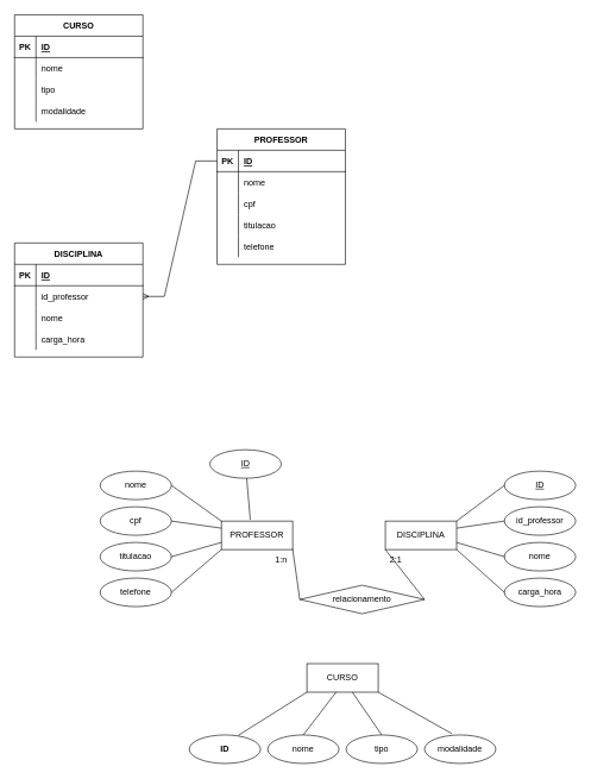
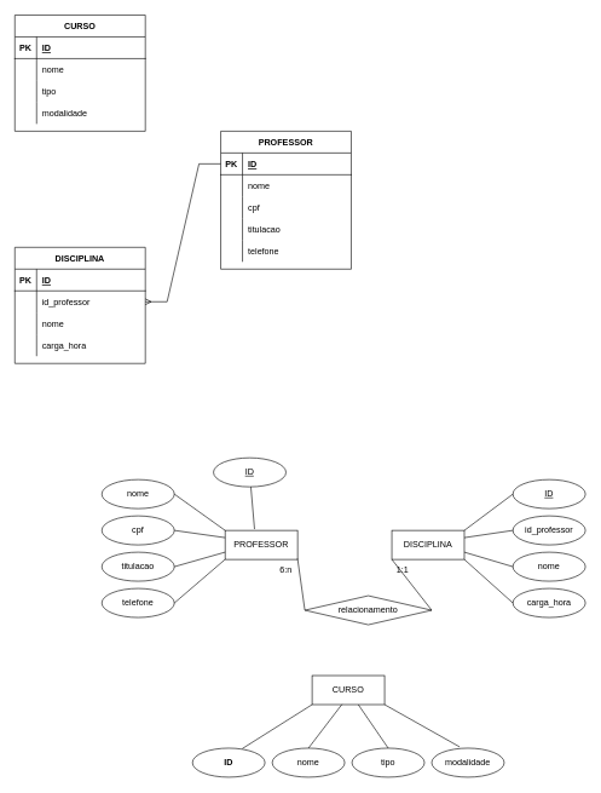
  <mxCell id="0" />
  <mxCell id="1" parent="0" />
  <mxCell id="2" value="telefone" style="shape=partialRectangle;connectable=0;fillColor=none;top=0;left=0;bottom=0;right=0;align=left;spacingLeft=6;overflow=hidden;strokeColor=default;fontFamily=Helvetica;fontSize=12;fontColor=default;startSize=30;container=0;" vertex="1" parent="1"><mxGeometry x="334" y="330" width="150" height="30" as="geometry"><mxRectangle width="150" height="30" as="alternateBounds" /></mxGeometry></mxCell>
  <mxCell id="3" value="CURSO" style="shape=table;startSize=30;container=1;collapsible=1;childLayout=tableLayout;fixedRows=1;rowLines=0;fontStyle=1;align=center;resizeLast=1;" vertex="1" parent="1"><mxGeometry x="20" y="20" width="180" height="160" as="geometry" /></mxCell>
  <mxCell id="4" value="" style="shape=tableRow;horizontal=0;startSize=0;swimlaneHead=0;swimlaneBody=0;fillColor=none;collapsible=0;dropTarget=0;points=[[0,0.5],[1,0.5]];portConstraint=eastwest;top=0;left=0;right=0;bottom=1;" vertex="1" parent="3"><mxGeometry y="30" width="180" height="30" as="geometry" /></mxCell>
  <mxCell id="5" value="PK" style="shape=partialRectangle;connectable=0;fillColor=none;top=0;left=0;bottom=0;right=0;fontStyle=1;overflow=hidden;" vertex="1" parent="4"><mxGeometry width="30" height="30" as="geometry"><mxRectangle width="30" height="30" as="alternateBounds" /></mxGeometry></mxCell>
  <mxCell id="6" value="ID" style="shape=partialRectangle;connectable=0;fillColor=none;top=0;left=0;bottom=0;right=0;align=left;spacingLeft=6;fontStyle=5;overflow=hidden;" vertex="1" parent="4"><mxGeometry x="30" width="150" height="30" as="geometry"><mxRectangle width="150" height="30" as="alternateBounds" /></mxGeometry></mxCell>
  <mxCell id="7" value="" style="shape=tableRow;horizontal=0;startSize=0;swimlaneHead=0;swimlaneBody=0;fillColor=none;collapsible=0;dropTarget=0;points=[[0,0.5],[1,0.5]];portConstraint=eastwest;top=0;left=0;right=0;bottom=0;" vertex="1" parent="3"><mxGeometry y="60" width="180" height="30" as="geometry" /></mxCell>
  <mxCell id="8" value="" style="shape=partialRectangle;connectable=0;fillColor=none;top=0;left=0;bottom=0;right=0;editable=1;overflow=hidden;" vertex="1" parent="7"><mxGeometry width="30" height="30" as="geometry"><mxRectangle width="30" height="30" as="alternateBounds" /></mxGeometry></mxCell>
  <mxCell id="9" value="nome" style="shape=partialRectangle;connectable=0;fillColor=none;top=0;left=0;bottom=0;right=0;align=left;spacingLeft=6;overflow=hidden;" vertex="1" parent="7"><mxGeometry x="30" width="150" height="30" as="geometry"><mxRectangle width="150" height="30" as="alternateBounds" /></mxGeometry></mxCell>
  <mxCell id="10" value="" style="shape=tableRow;horizontal=0;startSize=0;swimlaneHead=0;swimlaneBody=0;fillColor=none;collapsible=0;dropTarget=0;points=[[0,0.5],[1,0.5]];portConstraint=eastwest;top=0;left=0;right=0;bottom=0;" vertex="1" parent="3"><mxGeometry y="90" width="180" height="30" as="geometry" /></mxCell>
  <mxCell id="11" value="" style="shape=partialRectangle;connectable=0;fillColor=none;top=0;left=0;bottom=0;right=0;editable=1;overflow=hidden;" vertex="1" parent="10"><mxGeometry width="30" height="30" as="geometry"><mxRectangle width="30" height="30" as="alternateBounds" /></mxGeometry></mxCell>
  <mxCell id="12" value="tipo" style="shape=partialRectangle;connectable=0;fillColor=none;top=0;left=0;bottom=0;right=0;align=left;spacingLeft=6;overflow=hidden;" vertex="1" parent="10"><mxGeometry x="30" width="150" height="30" as="geometry"><mxRectangle width="150" height="30" as="alternateBounds" /></mxGeometry></mxCell>
  <mxCell id="13" value="" style="shape=tableRow;horizontal=0;startSize=0;swimlaneHead=0;swimlaneBody=0;fillColor=none;collapsible=0;dropTarget=0;points=[[0,0.5],[1,0.5]];portConstraint=eastwest;top=0;left=0;right=0;bottom=0;" vertex="1" parent="3"><mxGeometry y="120" width="180" height="30" as="geometry" /></mxCell>
  <mxCell id="14" value="" style="shape=partialRectangle;connectable=0;fillColor=none;top=0;left=0;bottom=0;right=0;editable=1;overflow=hidden;" vertex="1" parent="13"><mxGeometry width="30" height="30" as="geometry"><mxRectangle width="30" height="30" as="alternateBounds" /></mxGeometry></mxCell>
  <mxCell id="15" value="modalidade" style="shape=partialRectangle;connectable=0;fillColor=none;top=0;left=0;bottom=0;right=0;align=left;spacingLeft=6;overflow=hidden;" vertex="1" parent="13"><mxGeometry x="30" width="150" height="30" as="geometry"><mxRectangle width="150" height="30" as="alternateBounds" /></mxGeometry></mxCell>
  <mxCell id="16" value="DISCIPLINA" style="shape=table;startSize=30;container=1;collapsible=1;childLayout=tableLayout;fixedRows=1;rowLines=0;fontStyle=1;align=center;resizeLast=1;" vertex="1" parent="1"><mxGeometry x="20" y="340" width="180" height="160" as="geometry" /></mxCell>
  <mxCell id="17" value="" style="shape=tableRow;horizontal=0;startSize=0;swimlaneHead=0;swimlaneBody=0;fillColor=none;collapsible=0;dropTarget=0;points=[[0,0.5],[1,0.5]];portConstraint=eastwest;top=0;left=0;right=0;bottom=1;" vertex="1" parent="16"><mxGeometry y="30" width="180" height="30" as="geometry" /></mxCell>
  <mxCell id="18" value="PK" style="shape=partialRectangle;connectable=0;fillColor=none;top=0;left=0;bottom=0;right=0;fontStyle=1;overflow=hidden;" vertex="1" parent="17"><mxGeometry width="30" height="30" as="geometry"><mxRectangle width="30" height="30" as="alternateBounds" /></mxGeometry></mxCell>
  <mxCell id="19" value="ID" style="shape=partialRectangle;connectable=0;fillColor=none;top=0;left=0;bottom=0;right=0;align=left;spacingLeft=6;fontStyle=5;overflow=hidden;" vertex="1" parent="17"><mxGeometry x="30" width="150" height="30" as="geometry"><mxRectangle width="150" height="30" as="alternateBounds" /></mxGeometry></mxCell>
  <mxCell id="20" value="" style="shape=tableRow;horizontal=0;startSize=0;swimlaneHead=0;swimlaneBody=0;fillColor=none;collapsible=0;dropTarget=0;points=[[0,0.5],[1,0.5]];portConstraint=eastwest;top=0;left=0;right=0;bottom=0;" vertex="1" parent="16"><mxGeometry y="60" width="180" height="30" as="geometry" /></mxCell>
  <mxCell id="21" value="" style="shape=partialRectangle;connectable=0;fillColor=none;top=0;left=0;bottom=0;right=0;editable=1;overflow=hidden;" vertex="1" parent="20"><mxGeometry width="30" height="30" as="geometry"><mxRectangle width="30" height="30" as="alternateBounds" /></mxGeometry></mxCell>
  <mxCell id="22" value="id_professor" style="shape=partialRectangle;connectable=0;fillColor=none;top=0;left=0;bottom=0;right=0;align=left;spacingLeft=6;overflow=hidden;" vertex="1" parent="20"><mxGeometry x="30" width="150" height="30" as="geometry"><mxRectangle width="150" height="30" as="alternateBounds" /></mxGeometry></mxCell>
  <mxCell id="23" value="" style="shape=tableRow;horizontal=0;startSize=0;swimlaneHead=0;swimlaneBody=0;fillColor=none;collapsible=0;dropTarget=0;points=[[0,0.5],[1,0.5]];portConstraint=eastwest;top=0;left=0;right=0;bottom=0;" vertex="1" parent="16"><mxGeometry y="90" width="180" height="30" as="geometry" /></mxCell>
  <mxCell id="24" value="" style="shape=partialRectangle;connectable=0;fillColor=none;top=0;left=0;bottom=0;right=0;editable=1;overflow=hidden;" vertex="1" parent="23"><mxGeometry width="30" height="30" as="geometry"><mxRectangle width="30" height="30" as="alternateBounds" /></mxGeometry></mxCell>
  <mxCell id="25" value="nome" style="shape=partialRectangle;connectable=0;fillColor=none;top=0;left=0;bottom=0;right=0;align=left;spacingLeft=6;overflow=hidden;" vertex="1" parent="23"><mxGeometry x="30" width="150" height="30" as="geometry"><mxRectangle width="150" height="30" as="alternateBounds" /></mxGeometry></mxCell>
  <mxCell id="26" value="" style="shape=tableRow;horizontal=0;startSize=0;swimlaneHead=0;swimlaneBody=0;fillColor=none;collapsible=0;dropTarget=0;points=[[0,0.5],[1,0.5]];portConstraint=eastwest;top=0;left=0;right=0;bottom=0;" vertex="1" parent="16"><mxGeometry y="120" width="180" height="30" as="geometry" /></mxCell>
  <mxCell id="27" value="" style="shape=partialRectangle;connectable=0;fillColor=none;top=0;left=0;bottom=0;right=0;editable=1;overflow=hidden;" vertex="1" parent="26"><mxGeometry width="30" height="30" as="geometry"><mxRectangle width="30" height="30" as="alternateBounds" /></mxGeometry></mxCell>
  <mxCell id="28" value="carga_hora" style="shape=partialRectangle;connectable=0;fillColor=none;top=0;left=0;bottom=0;right=0;align=left;spacingLeft=6;overflow=hidden;" vertex="1" parent="26"><mxGeometry x="30" width="150" height="30" as="geometry"><mxRectangle width="150" height="30" as="alternateBounds" /></mxGeometry></mxCell>
  <mxCell id="29" value="PROFESSOR" style="shape=table;startSize=30;container=1;collapsible=1;childLayout=tableLayout;fixedRows=1;rowLines=0;fontStyle=1;align=center;resizeLast=1;strokeColor=default;fontFamily=Helvetica;fontSize=12;fontColor=default;fillColor=default;" vertex="1" parent="1"><mxGeometry x="304" y="180" width="180" height="190" as="geometry" /></mxCell>
  <mxCell id="30" value="" style="shape=tableRow;horizontal=0;startSize=0;swimlaneHead=0;swimlaneBody=0;fillColor=none;collapsible=0;dropTarget=0;points=[[0,0.5],[1,0.5]];portConstraint=eastwest;top=0;left=0;right=0;bottom=1;strokeColor=default;fontFamily=Helvetica;fontSize=12;fontColor=default;" vertex="1" parent="29"><mxGeometry y="30" width="180" height="30" as="geometry" /></mxCell>
  <mxCell id="31" value="PK" style="shape=partialRectangle;connectable=0;fillColor=none;top=0;left=0;bottom=0;right=0;fontStyle=1;overflow=hidden;strokeColor=default;fontFamily=Helvetica;fontSize=12;fontColor=default;startSize=30;" vertex="1" parent="30"><mxGeometry width="30" height="30" as="geometry"><mxRectangle width="30" height="30" as="alternateBounds" /></mxGeometry></mxCell>
  <mxCell id="32" value="ID" style="shape=partialRectangle;connectable=0;fillColor=none;top=0;left=0;bottom=0;right=0;align=left;spacingLeft=6;fontStyle=5;overflow=hidden;strokeColor=default;fontFamily=Helvetica;fontSize=12;fontColor=default;startSize=30;" vertex="1" parent="30"><mxGeometry x="30" width="150" height="30" as="geometry"><mxRectangle width="150" height="30" as="alternateBounds" /></mxGeometry></mxCell>
  <mxCell id="33" value="" style="shape=tableRow;horizontal=0;startSize=0;swimlaneHead=0;swimlaneBody=0;fillColor=none;collapsible=0;dropTarget=0;points=[[0,0.5],[1,0.5]];portConstraint=eastwest;top=0;left=0;right=0;bottom=0;strokeColor=default;fontFamily=Helvetica;fontSize=12;fontColor=default;" vertex="1" parent="29"><mxGeometry y="60" width="180" height="30" as="geometry" /></mxCell>
  <mxCell id="34" value="" style="shape=partialRectangle;connectable=0;fillColor=none;top=0;left=0;bottom=0;right=0;editable=1;overflow=hidden;strokeColor=default;fontFamily=Helvetica;fontSize=12;fontColor=default;startSize=30;" vertex="1" parent="33"><mxGeometry width="30" height="30" as="geometry"><mxRectangle width="30" height="30" as="alternateBounds" /></mxGeometry></mxCell>
  <mxCell id="35" value="nome" style="shape=partialRectangle;connectable=0;fillColor=none;top=0;left=0;bottom=0;right=0;align=left;spacingLeft=6;overflow=hidden;strokeColor=default;fontFamily=Helvetica;fontSize=12;fontColor=default;startSize=30;" vertex="1" parent="33"><mxGeometry x="30" width="150" height="30" as="geometry"><mxRectangle width="150" height="30" as="alternateBounds" /></mxGeometry></mxCell>
  <mxCell id="36" value="" style="shape=tableRow;horizontal=0;startSize=0;swimlaneHead=0;swimlaneBody=0;fillColor=none;collapsible=0;dropTarget=0;points=[[0,0.5],[1,0.5]];portConstraint=eastwest;top=0;left=0;right=0;bottom=0;strokeColor=default;fontFamily=Helvetica;fontSize=12;fontColor=default;" vertex="1" parent="29"><mxGeometry y="90" width="180" height="30" as="geometry" /></mxCell>
  <mxCell id="37" value="" style="shape=partialRectangle;connectable=0;fillColor=none;top=0;left=0;bottom=0;right=0;editable=1;overflow=hidden;strokeColor=default;fontFamily=Helvetica;fontSize=12;fontColor=default;startSize=30;" vertex="1" parent="36"><mxGeometry width="30" height="30" as="geometry"><mxRectangle width="30" height="30" as="alternateBounds" /></mxGeometry></mxCell>
  <mxCell id="38" value="cpf" style="shape=partialRectangle;connectable=0;fillColor=none;top=0;left=0;bottom=0;right=0;align=left;spacingLeft=6;overflow=hidden;strokeColor=default;fontFamily=Helvetica;fontSize=12;fontColor=default;startSize=30;" vertex="1" parent="36"><mxGeometry x="30" width="150" height="30" as="geometry"><mxRectangle width="150" height="30" as="alternateBounds" /></mxGeometry></mxCell>
  <mxCell id="39" value="" style="shape=tableRow;horizontal=0;startSize=0;swimlaneHead=0;swimlaneBody=0;fillColor=none;collapsible=0;dropTarget=0;points=[[0,0.5],[1,0.5]];portConstraint=eastwest;top=0;left=0;right=0;bottom=0;strokeColor=default;fontFamily=Helvetica;fontSize=12;fontColor=default;" vertex="1" parent="29"><mxGeometry y="120" width="180" height="30" as="geometry" /></mxCell>
  <mxCell id="40" value="" style="shape=partialRectangle;connectable=0;fillColor=none;top=0;left=0;bottom=0;right=0;editable=1;overflow=hidden;strokeColor=default;fontFamily=Helvetica;fontSize=12;fontColor=default;startSize=30;" vertex="1" parent="39"><mxGeometry width="30" height="30" as="geometry"><mxRectangle width="30" height="30" as="alternateBounds" /></mxGeometry></mxCell>
  <mxCell id="41" value="titulacao" style="shape=partialRectangle;connectable=0;fillColor=none;top=0;left=0;bottom=0;right=0;align=left;spacingLeft=6;overflow=hidden;strokeColor=default;fontFamily=Helvetica;fontSize=12;fontColor=default;startSize=30;" vertex="1" parent="39"><mxGeometry x="30" width="150" height="30" as="geometry"><mxRectangle width="150" height="30" as="alternateBounds" /></mxGeometry></mxCell>
  <mxCell id="42" style="shape=tableRow;horizontal=0;startSize=0;swimlaneHead=0;swimlaneBody=0;fillColor=none;collapsible=0;dropTarget=0;points=[[0,0.5],[1,0.5]];portConstraint=eastwest;top=0;left=0;right=0;bottom=0;strokeColor=default;fontFamily=Helvetica;fontSize=12;fontColor=default;" vertex="1" parent="29"><mxGeometry y="150" width="180" height="30" as="geometry" /></mxCell>
  <mxCell id="43" style="shape=partialRectangle;connectable=0;fillColor=none;top=0;left=0;bottom=0;right=0;editable=1;overflow=hidden;strokeColor=default;fontFamily=Helvetica;fontSize=12;fontColor=default;startSize=30;" vertex="1" parent="42"><mxGeometry width="30" height="30" as="geometry"><mxRectangle width="30" height="30" as="alternateBounds" /></mxGeometry></mxCell>
  <mxCell id="44" style="shape=partialRectangle;connectable=0;fillColor=none;top=0;left=0;bottom=0;right=0;align=left;spacingLeft=6;overflow=hidden;strokeColor=default;fontFamily=Helvetica;fontSize=12;fontColor=default;startSize=30;" vertex="1" parent="42"><mxGeometry x="30" width="150" height="30" as="geometry"><mxRectangle width="150" height="30" as="alternateBounds" /></mxGeometry></mxCell>
  <mxCell id="45" value="" style="edgeStyle=entityRelationEdgeStyle;fontSize=12;html=1;endArrow=ERmany;rounded=0;fontFamily=Helvetica;fontColor=default;startSize=30;exitX=0;exitY=0.5;exitDx=0;exitDy=0;entryX=1;entryY=0.5;entryDx=0;entryDy=0;" edge="1" parent="1" source="30" target="20"><mxGeometry width="100" height="100" relative="1" as="geometry"><mxPoint x="160" y="200" as="sourcePoint" /><mxPoint x="260" y="100" as="targetPoint" /></mxGeometry></mxCell>
  <mxCell id="46" value="nome" style="ellipse;whiteSpace=wrap;html=1;align=center;strokeColor=default;fontFamily=Helvetica;fontSize=12;fontColor=default;startSize=30;fillColor=default;" vertex="1" parent="1"><mxGeometry x="140" y="660" width="100" height="40" as="geometry" /></mxCell>
  <mxCell id="47" value="cpf" style="ellipse;whiteSpace=wrap;html=1;align=center;strokeColor=default;fontFamily=Helvetica;fontSize=12;fontColor=default;startSize=30;fillColor=default;" vertex="1" parent="1"><mxGeometry x="140" y="710" width="100" height="40" as="geometry" /></mxCell>
  <mxCell id="48" value="titulacao" style="ellipse;whiteSpace=wrap;html=1;align=center;strokeColor=default;fontFamily=Helvetica;fontSize=12;fontColor=default;startSize=30;fillColor=default;" vertex="1" parent="1"><mxGeometry x="140" y="760" width="100" height="40" as="geometry" /></mxCell>
  <mxCell id="49" value="telefone" style="ellipse;whiteSpace=wrap;html=1;align=center;strokeColor=default;fontFamily=Helvetica;fontSize=12;fontColor=default;startSize=30;fillColor=default;" vertex="1" parent="1"><mxGeometry x="140" y="810" width="100" height="40" as="geometry" /></mxCell>
  <mxCell id="50" value="PROFESSOR" style="whiteSpace=wrap;html=1;align=center;strokeColor=default;fontFamily=Helvetica;fontSize=12;fontColor=default;startSize=30;fillColor=default;" vertex="1" parent="1"><mxGeometry x="310" y="730" width="100" height="40" as="geometry" /></mxCell>
  <mxCell id="51" value="" style="endArrow=none;html=1;rounded=0;fontFamily=Helvetica;fontSize=12;fontColor=default;startSize=30;exitX=1;exitY=0.5;exitDx=0;exitDy=0;entryX=0;entryY=0;entryDx=0;entryDy=0;" edge="1" parent="1" source="46" target="50"><mxGeometry relative="1" as="geometry"><mxPoint x="210" y="740" as="sourcePoint" /><mxPoint x="370" y="740" as="targetPoint" /></mxGeometry></mxCell>
  <mxCell id="52" value="" style="endArrow=none;html=1;rounded=0;fontFamily=Helvetica;fontSize=12;fontColor=default;startSize=30;entryX=0;entryY=0.25;entryDx=0;entryDy=0;exitX=1;exitY=0.5;exitDx=0;exitDy=0;" edge="1" parent="1" source="47" target="50"><mxGeometry relative="1" as="geometry"><mxPoint x="190" y="700" as="sourcePoint" /><mxPoint x="350" y="700" as="targetPoint" /></mxGeometry></mxCell>
  <mxCell id="53" value="" style="endArrow=none;html=1;rounded=0;fontFamily=Helvetica;fontSize=12;fontColor=default;startSize=30;exitX=1;exitY=0.5;exitDx=0;exitDy=0;entryX=0;entryY=0.75;entryDx=0;entryDy=0;" edge="1" parent="1" source="48" target="50"><mxGeometry relative="1" as="geometry"><mxPoint x="260" y="810" as="sourcePoint" /><mxPoint x="420" y="810" as="targetPoint" /></mxGeometry></mxCell>
  <mxCell id="54" value="" style="endArrow=none;html=1;rounded=0;fontFamily=Helvetica;fontSize=12;fontColor=default;startSize=30;exitX=1;exitY=0.5;exitDx=0;exitDy=0;entryX=0;entryY=1;entryDx=0;entryDy=0;" edge="1" parent="1" source="49" target="50"><mxGeometry relative="1" as="geometry"><mxPoint x="250" y="829.71" as="sourcePoint" /><mxPoint x="410" y="829.71" as="targetPoint" /></mxGeometry></mxCell>
  <mxCell id="55" value="DISCIPLINA" style="whiteSpace=wrap;html=1;align=center;strokeColor=default;fontFamily=Helvetica;fontSize=12;fontColor=default;startSize=30;fillColor=default;" vertex="1" parent="1"><mxGeometry x="540" y="730" width="100" height="40" as="geometry" /></mxCell>
  <mxCell id="56" value="&lt;u&gt;ID&lt;/u&gt;" style="ellipse;whiteSpace=wrap;html=1;align=center;strokeColor=default;fontFamily=Helvetica;fontSize=12;fontColor=default;startSize=30;fillColor=default;" vertex="1" parent="1"><mxGeometry x="707" y="660" width="100" height="40" as="geometry" /></mxCell>
  <mxCell id="57" value="id_professor" style="ellipse;whiteSpace=wrap;html=1;align=center;strokeColor=default;fontFamily=Helvetica;fontSize=12;fontColor=default;startSize=30;fillColor=default;" vertex="1" parent="1"><mxGeometry x="707" y="710" width="100" height="40" as="geometry" /></mxCell>
  <mxCell id="58" value="nome" style="ellipse;whiteSpace=wrap;html=1;align=center;strokeColor=default;fontFamily=Helvetica;fontSize=12;fontColor=default;startSize=30;fillColor=default;" vertex="1" parent="1"><mxGeometry x="707" y="760" width="100" height="40" as="geometry" /></mxCell>
  <mxCell id="59" value="carga_hora" style="ellipse;whiteSpace=wrap;html=1;align=center;strokeColor=default;fontFamily=Helvetica;fontSize=12;fontColor=default;startSize=30;fillColor=default;" vertex="1" parent="1"><mxGeometry x="707" y="810" width="100" height="40" as="geometry" /></mxCell>
  <mxCell id="60" value="" style="endArrow=none;html=1;rounded=0;fontFamily=Helvetica;fontSize=12;fontColor=default;startSize=30;entryX=0;entryY=0.5;entryDx=0;entryDy=0;exitX=1;exitY=0;exitDx=0;exitDy=0;" edge="1" parent="1" source="55" target="56"><mxGeometry relative="1" as="geometry"><mxPoint x="400" y="690" as="sourcePoint" /><mxPoint x="560" y="690" as="targetPoint" /></mxGeometry></mxCell>
  <mxCell id="61" value="" style="endArrow=none;html=1;rounded=0;fontFamily=Helvetica;fontSize=12;fontColor=default;startSize=30;entryX=0;entryY=0.5;entryDx=0;entryDy=0;exitX=1;exitY=0.25;exitDx=0;exitDy=0;" edge="1" parent="1" source="55" target="57"><mxGeometry relative="1" as="geometry"><mxPoint x="400" y="690" as="sourcePoint" /><mxPoint x="560" y="690" as="targetPoint" /></mxGeometry></mxCell>
  <mxCell id="62" value="" style="endArrow=none;html=1;rounded=0;fontFamily=Helvetica;fontSize=12;fontColor=default;startSize=30;entryX=0;entryY=0.5;entryDx=0;entryDy=0;exitX=1;exitY=1;exitDx=0;exitDy=0;" edge="1" parent="1" source="55" target="59"><mxGeometry relative="1" as="geometry"><mxPoint x="400" y="690" as="sourcePoint" /><mxPoint x="560" y="690" as="targetPoint" /></mxGeometry></mxCell>
  <mxCell id="63" value="" style="endArrow=none;html=1;rounded=0;fontFamily=Helvetica;fontSize=12;fontColor=default;startSize=30;entryX=0;entryY=0.5;entryDx=0;entryDy=0;exitX=1;exitY=0.75;exitDx=0;exitDy=0;" edge="1" parent="1" source="55" target="58"><mxGeometry relative="1" as="geometry"><mxPoint x="400" y="690" as="sourcePoint" /><mxPoint x="560" y="690" as="targetPoint" /></mxGeometry></mxCell>
  <mxCell id="64" value="CURSO" style="whiteSpace=wrap;html=1;align=center;strokeColor=default;fontFamily=Helvetica;fontSize=12;fontColor=default;startSize=30;fillColor=default;" vertex="1" parent="1"><mxGeometry x="430" y="930" width="100" height="40" as="geometry" /></mxCell>
  <mxCell id="65" value="&lt;b&gt;ID&lt;/b&gt;" style="ellipse;whiteSpace=wrap;html=1;align=center;strokeColor=default;fontFamily=Helvetica;fontSize=12;fontColor=default;startSize=30;fillColor=default;" vertex="1" parent="1"><mxGeometry x="265" y="1030" width="100" height="40" as="geometry" /></mxCell>
  <mxCell id="66" value="nome" style="ellipse;whiteSpace=wrap;html=1;align=center;strokeColor=default;fontFamily=Helvetica;fontSize=12;fontColor=default;startSize=30;fillColor=default;" vertex="1" parent="1"><mxGeometry x="375" y="1030" width="100" height="40" as="geometry" /></mxCell>
  <mxCell id="67" value="tipo" style="ellipse;whiteSpace=wrap;html=1;align=center;strokeColor=default;fontFamily=Helvetica;fontSize=12;fontColor=default;startSize=30;fillColor=default;" vertex="1" parent="1"><mxGeometry x="485" y="1030" width="100" height="40" as="geometry" /></mxCell>
  <mxCell id="68" value="modalidade" style="ellipse;whiteSpace=wrap;html=1;align=center;strokeColor=default;fontFamily=Helvetica;fontSize=12;fontColor=default;startSize=30;fillColor=default;" vertex="1" parent="1"><mxGeometry x="595" y="1030" width="100" height="40" as="geometry" /></mxCell>
  <mxCell id="69" value="" style="endArrow=none;html=1;rounded=0;fontFamily=Helvetica;fontSize=12;fontColor=default;startSize=30;exitX=0.687;exitY=0.017;exitDx=0;exitDy=0;exitPerimeter=0;entryX=0;entryY=1;entryDx=0;entryDy=0;" edge="1" parent="1" source="65" target="64"><mxGeometry relative="1" as="geometry"><mxPoint x="410" y="850" as="sourcePoint" /><mxPoint x="570" y="850" as="targetPoint" /></mxGeometry></mxCell>
  <mxCell id="70" value="" style="endArrow=none;html=1;rounded=0;fontFamily=Helvetica;fontSize=12;fontColor=default;startSize=30;exitX=0.5;exitY=0;exitDx=0;exitDy=0;entryX=0.412;entryY=0.991;entryDx=0;entryDy=0;entryPerimeter=0;" edge="1" parent="1" source="66" target="64"><mxGeometry relative="1" as="geometry"><mxPoint x="410" y="850" as="sourcePoint" /><mxPoint x="570" y="850" as="targetPoint" /></mxGeometry></mxCell>
  <mxCell id="71" value="" style="endArrow=none;html=1;rounded=0;fontFamily=Helvetica;fontSize=12;fontColor=default;startSize=30;exitX=0.5;exitY=0;exitDx=0;exitDy=0;" edge="1" parent="1" source="67" target="64"><mxGeometry relative="1" as="geometry"><mxPoint x="410" y="850" as="sourcePoint" /><mxPoint x="500" y="980" as="targetPoint" /></mxGeometry></mxCell>
  <mxCell id="72" value="" style="endArrow=none;html=1;rounded=0;fontFamily=Helvetica;fontSize=12;fontColor=default;startSize=30;entryX=0.384;entryY=-0.046;entryDx=0;entryDy=0;entryPerimeter=0;exitX=1;exitY=1;exitDx=0;exitDy=0;" edge="1" parent="1" source="64" target="68"><mxGeometry relative="1" as="geometry"><mxPoint x="410" y="850" as="sourcePoint" /><mxPoint x="570" y="850" as="targetPoint" /></mxGeometry></mxCell>
  <mxCell id="73" value="relacionamento" style="shape=rhombus;perimeter=rhombusPerimeter;whiteSpace=wrap;html=1;align=center;strokeColor=default;fontFamily=Helvetica;fontSize=12;fontColor=default;startSize=30;fillColor=default;" vertex="1" parent="1"><mxGeometry x="420" y="820" width="175" height="40" as="geometry" /></mxCell>
  <mxCell id="74" value="" style="endArrow=none;html=1;rounded=0;fontFamily=Helvetica;fontSize=12;fontColor=default;startSize=30;entryX=0;entryY=0.5;entryDx=0;entryDy=0;" edge="1" parent="1" target="73"><mxGeometry relative="1" as="geometry"><mxPoint x="410" y="769" as="sourcePoint" /><mxPoint x="560" y="768.82" as="targetPoint" /></mxGeometry></mxCell>
  <mxCell id="75" value="" style="endArrow=none;html=1;rounded=0;fontFamily=Helvetica;fontSize=12;fontColor=default;startSize=30;entryX=0;entryY=1;entryDx=0;entryDy=0;exitX=1;exitY=0.5;exitDx=0;exitDy=0;" edge="1" parent="1" source="73" target="55"><mxGeometry relative="1" as="geometry"><mxPoint x="400" y="870" as="sourcePoint" /><mxPoint x="560" y="870" as="targetPoint" /></mxGeometry></mxCell>
- <mxCell id="76" value="1:n" style="text;html=1;strokeColor=none;fillColor=none;align=center;verticalAlign=middle;whiteSpace=wrap;rounded=0;fontFamily=Helvetica;fontSize=12;fontColor=default;startSize=30;" vertex="1" parent="1"><mxGeometry x="364" y="770" width="60" height="30" as="geometry" /></mxCell>
- <mxCell id="77" value="2:1" style="text;html=1;strokeColor=none;fillColor=none;align=center;verticalAlign=middle;whiteSpace=wrap;rounded=0;fontFamily=Helvetica;fontSize=12;fontColor=default;startSize=30;" vertex="1" parent="1"><mxGeometry x="525" y="770" width="60" height="30" as="geometry" /></mxCell>
+ <mxCell id="76" value="6:n" style="text;html=1;strokeColor=none;fillColor=none;align=center;verticalAlign=middle;whiteSpace=wrap;rounded=0;fontFamily=Helvetica;fontSize=12;fontColor=default;startSize=30;" vertex="1" parent="1"><mxGeometry x="364" y="770" width="60" height="30" as="geometry" /></mxCell>
+ <mxCell id="77" value="1:1" style="text;html=1;strokeColor=none;fillColor=none;align=center;verticalAlign=middle;whiteSpace=wrap;rounded=0;fontFamily=Helvetica;fontSize=12;fontColor=default;startSize=30;" vertex="1" parent="1"><mxGeometry x="525" y="770" width="60" height="30" as="geometry" /></mxCell>
  <mxCell id="78" value="ID" style="ellipse;whiteSpace=wrap;html=1;align=center;fontStyle=4;strokeColor=default;fontFamily=Helvetica;fontSize=12;fontColor=default;startSize=30;fillColor=default;" vertex="1" parent="1"><mxGeometry x="294" y="630" width="100" height="40" as="geometry" /></mxCell>
  <mxCell id="79" value="" style="endArrow=none;html=1;rounded=0;fontFamily=Helvetica;fontSize=12;fontColor=default;startSize=30;entryX=0.406;entryY=-0.045;entryDx=0;entryDy=0;entryPerimeter=0;" edge="1" parent="1" source="78" target="50"><mxGeometry relative="1" as="geometry"><mxPoint x="370" y="679.71" as="sourcePoint" /><mxPoint x="530" y="679.71" as="targetPoint" /></mxGeometry></mxCell>
